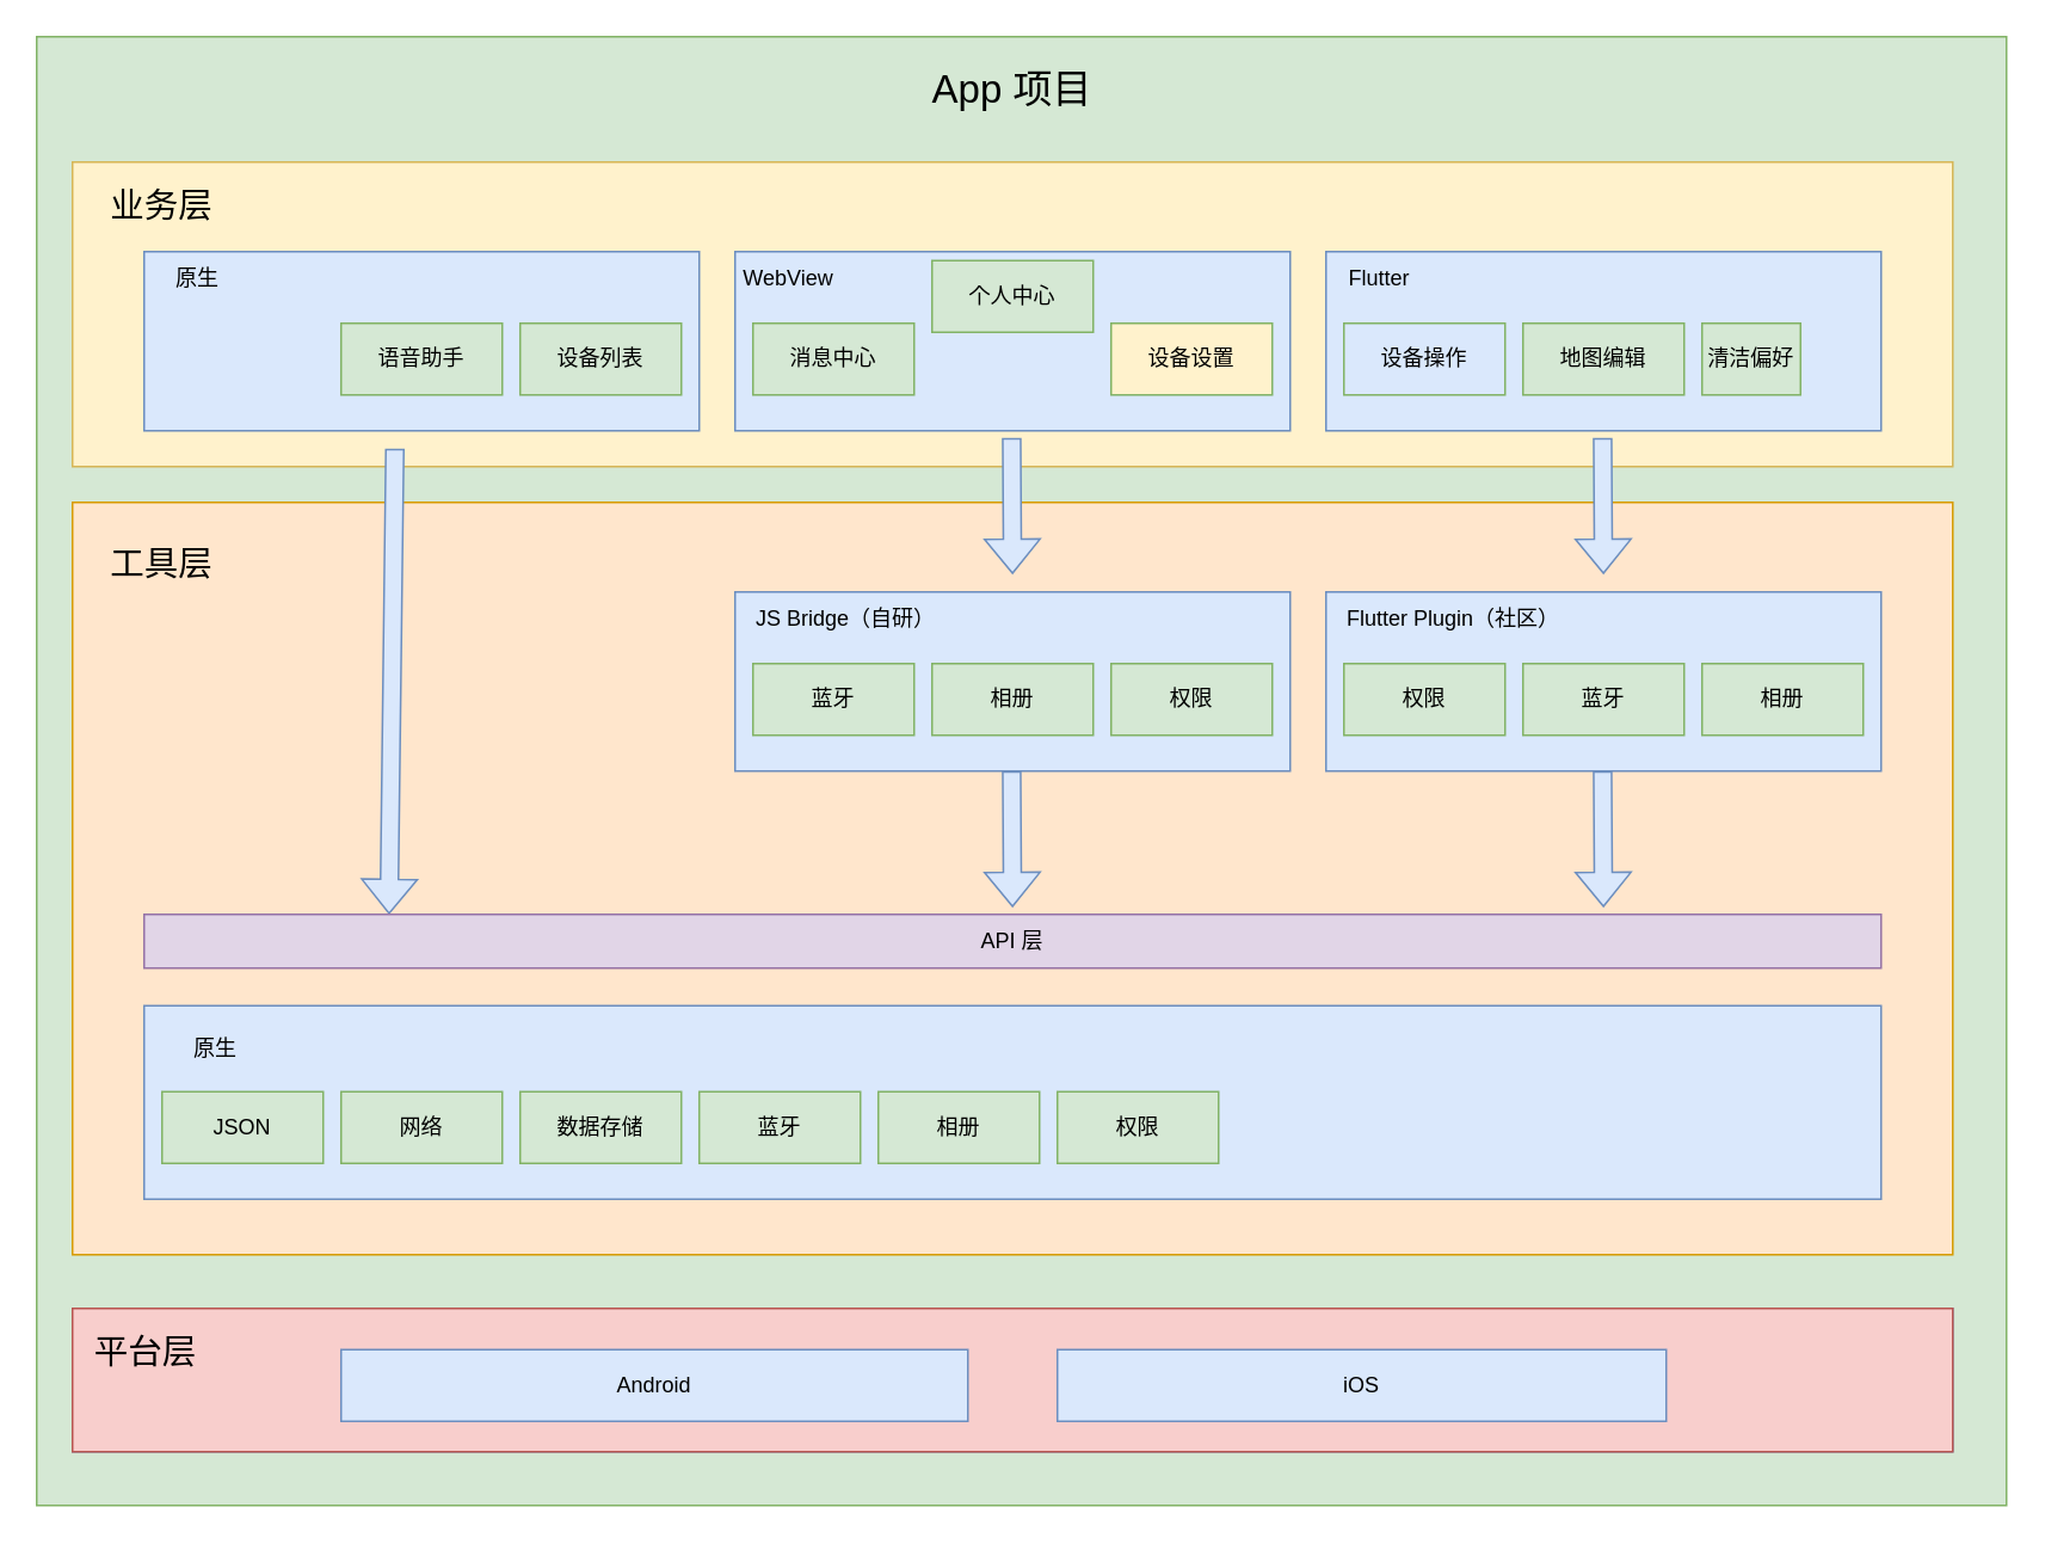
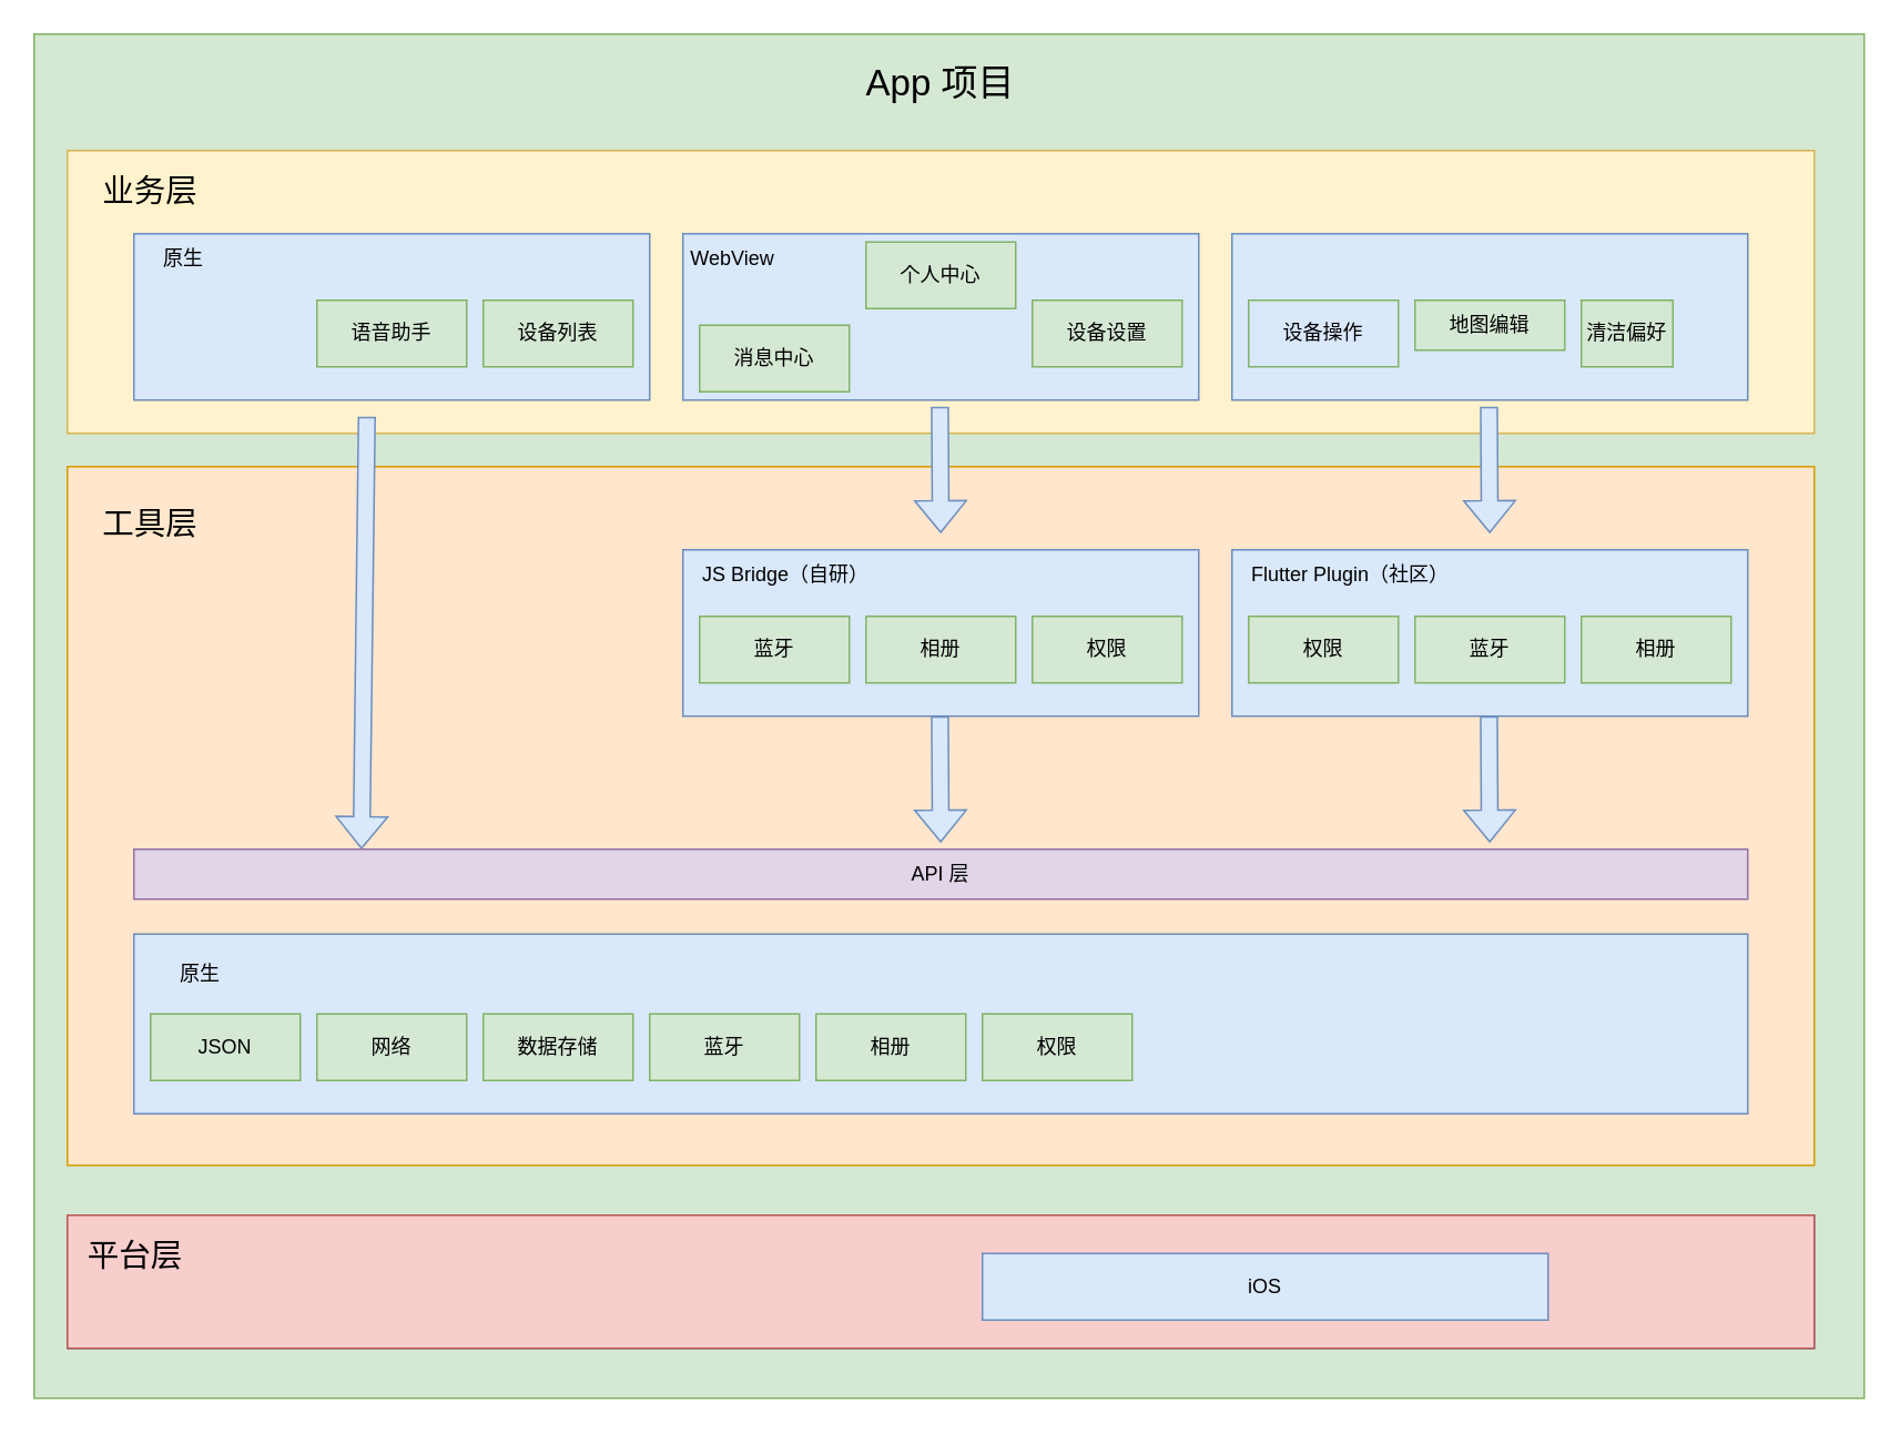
  <mxCell id="0" />
  <mxCell id="1" parent="0" />
  <mxCell id="2" value="" style="rounded=0;whiteSpace=wrap;html=1;fillColor=#d5e8d4;strokeColor=#82b366;" vertex="1" parent="1"><mxGeometry x="20" width="1100" height="820" as="geometry" y="20" /></mxCell>
  <mxCell id="3" value="" style="group" vertex="1" connectable="0" parent="1"><mxGeometry x="40" y="90" width="1050" height="610" as="geometry" /></mxCell>
  <mxCell id="4" value="" style="rounded=0;whiteSpace=wrap;html=1;fillColor=#fff2cc;strokeColor=#d6b656;" vertex="1" parent="3"><mxGeometry width="1050" height="170" as="geometry" /></mxCell>
  <mxCell id="5" value="" style="group" vertex="1" connectable="0" parent="3"><mxGeometry x="40" y="50" width="310" height="100" as="geometry" /></mxCell>
  <mxCell id="6" value="" style="rounded=0;whiteSpace=wrap;html=1;fillColor=#dae8fc;strokeColor=#6c8ebf;container=0;" vertex="1" parent="5"><mxGeometry width="310" height="100" as="geometry" /></mxCell>
  <mxCell id="7" value="原生" style="text;html=1;align=center;verticalAlign=middle;whiteSpace=wrap;rounded=0;" vertex="1" parent="5"><mxGeometry width="60" height="30" as="geometry" /></mxCell>
  <mxCell id="8" value="语音助手" style="rounded=0;whiteSpace=wrap;html=1;fillColor=#d5e8d4;strokeColor=#82b366;" vertex="1" parent="5"><mxGeometry x="110" y="40" width="90" height="40" as="geometry" /></mxCell>
  <mxCell id="9" value="设备列表" style="rounded=0;whiteSpace=wrap;html=1;fillColor=#d5e8d4;strokeColor=#82b366;" vertex="1" parent="5"><mxGeometry x="210" y="40" width="90" height="40" as="geometry" /></mxCell>
  <mxCell id="10" value="" style="group" vertex="1" connectable="0" parent="3"><mxGeometry x="370" y="50" width="310" height="100" as="geometry" /></mxCell>
  <mxCell id="11" value="" style="rounded=0;whiteSpace=wrap;html=1;fillColor=#dae8fc;strokeColor=#6c8ebf;container=0;" vertex="1" parent="10"><mxGeometry width="310" height="100" as="geometry" /></mxCell>
  <mxCell id="12" value="WebView" style="text;html=1;align=center;verticalAlign=middle;whiteSpace=wrap;rounded=0;" vertex="1" parent="10"><mxGeometry width="60" height="30" as="geometry" /></mxCell>
- <mxCell id="13" value="消息中心" style="rounded=0;whiteSpace=wrap;html=1;fillColor=#d5e8d4;strokeColor=#82b366;" vertex="1" parent="10"><mxGeometry x="10" y="40" width="90" height="40" as="geometry" /></mxCell>
+ <mxCell id="13" value="消息中心" style="rounded=0;whiteSpace=wrap;html=1;fillColor=#d5e8d4;strokeColor=#82b366;" vertex="1" parent="10"><mxGeometry x="10" y="55" width="90" height="40" as="geometry" /></mxCell>
  <mxCell id="14" value="个人中心" style="rounded=0;whiteSpace=wrap;html=1;fillColor=#d5e8d4;strokeColor=#82b366;" vertex="1" parent="10"><mxGeometry x="110" y="5" width="90" height="40" as="geometry" /></mxCell>
- <mxCell id="15" value="设备设置" style="rounded=0;whiteSpace=wrap;html=1;fillColor=#fff2cc;strokeColor=#82b366;" vertex="1" parent="10"><mxGeometry x="210" y="40" width="90" height="40" as="geometry" /></mxCell>
+ <mxCell id="15" value="设备设置" style="rounded=0;whiteSpace=wrap;html=1;fillColor=#d5e8d4;strokeColor=#82b366;" vertex="1" parent="10"><mxGeometry x="210" y="40" width="90" height="40" as="geometry" /></mxCell>
  <mxCell id="16" value="" style="group" vertex="1" connectable="0" parent="3"><mxGeometry x="700" y="50" width="310" height="100" as="geometry" /></mxCell>
  <mxCell id="17" value="" style="rounded=0;whiteSpace=wrap;html=1;fillColor=#dae8fc;strokeColor=#6c8ebf;container=0;" vertex="1" parent="16"><mxGeometry width="310" height="100" as="geometry" /></mxCell>
- <mxCell id="18" value="Flutter" style="text;html=1;align=center;verticalAlign=middle;whiteSpace=wrap;rounded=0;" vertex="1" parent="16"><mxGeometry width="60" height="30" as="geometry" /></mxCell>
  <mxCell id="19" value="设备操作" style="rounded=0;whiteSpace=wrap;html=1;fillColor=#dae8fc;strokeColor=#82b366;" vertex="1" parent="16"><mxGeometry x="10" y="40" width="90" height="40" as="geometry" /></mxCell>
- <mxCell id="20" value="地图编辑" style="rounded=0;whiteSpace=wrap;html=1;fillColor=#d5e8d4;strokeColor=#82b366;" vertex="1" parent="16"><mxGeometry x="110" y="40" width="90" height="40" as="geometry" /></mxCell>
+ <mxCell id="20" value="地图编辑" style="rounded=0;whiteSpace=wrap;html=1;fillColor=#d5e8d4;strokeColor=#82b366;" vertex="1" parent="16"><mxGeometry x="110" y="40" width="90" height="30" as="geometry" /></mxCell>
  <mxCell id="21" value="清洁偏好" style="rounded=0;whiteSpace=wrap;html=1;fillColor=#d5e8d4;strokeColor=#82b366;" vertex="1" parent="16"><mxGeometry x="210" y="40" width="55" height="40" as="geometry" /></mxCell>
  <mxCell id="22" value="业务层" style="text;html=1;align=center;verticalAlign=middle;whiteSpace=wrap;rounded=0;fontSize=19;" vertex="1" parent="3"><mxGeometry x="20" y="10" width="60" height="30" as="geometry" /></mxCell>
  <mxCell id="23" value="" style="rounded=0;whiteSpace=wrap;html=1;fillColor=#ffe6cc;strokeColor=#d79b00;" vertex="1" parent="3"><mxGeometry y="190" width="1050" height="420" as="geometry" /></mxCell>
  <mxCell id="24" value="" style="rounded=0;whiteSpace=wrap;html=1;fillColor=#dae8fc;strokeColor=#6c8ebf;" vertex="1" parent="3"><mxGeometry x="700" y="240" width="310" height="100" as="geometry" /></mxCell>
  <mxCell id="25" value="相册" style="rounded=0;whiteSpace=wrap;html=1;fillColor=#d5e8d4;strokeColor=#82b366;" vertex="1" parent="3"><mxGeometry x="910" y="280" width="90" height="40" as="geometry" /></mxCell>
  <mxCell id="26" value="蓝牙" style="rounded=0;whiteSpace=wrap;html=1;fillColor=#d5e8d4;strokeColor=#82b366;" vertex="1" parent="3"><mxGeometry x="810" y="280" width="90" height="40" as="geometry" /></mxCell>
  <mxCell id="27" value="权限" style="rounded=0;whiteSpace=wrap;html=1;fillColor=#d5e8d4;strokeColor=#82b366;" vertex="1" parent="3"><mxGeometry x="710" y="280" width="90" height="40" as="geometry" /></mxCell>
  <mxCell id="28" value="Flutter Plugin（社区）" style="text;html=1;align=left;verticalAlign=middle;whiteSpace=wrap;rounded=0;" vertex="1" parent="3"><mxGeometry x="710" y="240" width="280" height="30" as="geometry" /></mxCell>
  <mxCell id="29" value="" style="shape=flexArrow;endArrow=classic;html=1;rounded=0;entryX=0.16;entryY=0.001;entryDx=0;entryDy=0;entryPerimeter=0;fillColor=#dae8fc;strokeColor=#6c8ebf;" edge="1" parent="3"><mxGeometry width="50" height="50" relative="1" as="geometry"><mxPoint x="524.47" y="154" as="sourcePoint" /><mxPoint x="524.94" y="230.0" as="targetPoint" /></mxGeometry></mxCell>
  <mxCell id="30" value="" style="shape=flexArrow;endArrow=classic;html=1;rounded=0;entryX=0.16;entryY=0.001;entryDx=0;entryDy=0;entryPerimeter=0;fillColor=#dae8fc;strokeColor=#6c8ebf;" edge="1" parent="3"><mxGeometry width="50" height="50" relative="1" as="geometry"><mxPoint x="854.47" y="154" as="sourcePoint" /><mxPoint x="854.94" y="230.0" as="targetPoint" /></mxGeometry></mxCell>
  <mxCell id="31" value="" style="rounded=0;whiteSpace=wrap;html=1;fillColor=#dae8fc;strokeColor=#6c8ebf;" vertex="1" parent="3"><mxGeometry x="370" y="240" width="310" height="100" as="geometry" /></mxCell>
  <mxCell id="32" value="JS Bridge（自研）" style="text;html=1;align=left;verticalAlign=middle;whiteSpace=wrap;rounded=0;" vertex="1" parent="3"><mxGeometry x="380" y="240" width="280" height="30" as="geometry" /></mxCell>
  <mxCell id="33" value="蓝牙" style="rounded=0;whiteSpace=wrap;html=1;fillColor=#d5e8d4;strokeColor=#82b366;" vertex="1" parent="3"><mxGeometry x="380" y="280" width="90" height="40" as="geometry" /></mxCell>
  <mxCell id="34" value="相册" style="rounded=0;whiteSpace=wrap;html=1;fillColor=#d5e8d4;strokeColor=#82b366;" vertex="1" parent="3"><mxGeometry x="480" y="280" width="90" height="40" as="geometry" /></mxCell>
  <mxCell id="35" value="权限" style="rounded=0;whiteSpace=wrap;html=1;fillColor=#d5e8d4;strokeColor=#82b366;" vertex="1" parent="3"><mxGeometry x="580" y="280" width="90" height="40" as="geometry" /></mxCell>
  <mxCell id="36" value="" style="shape=flexArrow;endArrow=classic;html=1;rounded=0;entryX=0.16;entryY=0.001;entryDx=0;entryDy=0;entryPerimeter=0;fillColor=#dae8fc;strokeColor=#6c8ebf;" edge="1" parent="3"><mxGeometry width="50" height="50" relative="1" as="geometry"><mxPoint x="854.47" y="340" as="sourcePoint" /><mxPoint x="854.94" y="416.0" as="targetPoint" /></mxGeometry></mxCell>
  <mxCell id="37" value="" style="shape=flexArrow;endArrow=classic;html=1;rounded=0;entryX=0.16;entryY=0.001;entryDx=0;entryDy=0;entryPerimeter=0;fillColor=#dae8fc;strokeColor=#6c8ebf;" edge="1" parent="3"><mxGeometry width="50" height="50" relative="1" as="geometry"><mxPoint x="524.47" y="340" as="sourcePoint" /><mxPoint x="524.94" y="416.0" as="targetPoint" /></mxGeometry></mxCell>
  <mxCell id="38" value="" style="shape=flexArrow;endArrow=classic;html=1;rounded=0;entryX=0.141;entryY=-0.002;entryDx=0;entryDy=0;entryPerimeter=0;fillColor=#dae8fc;strokeColor=#6c8ebf;" edge="1" parent="3" target="53"><mxGeometry width="50" height="50" relative="1" as="geometry"><mxPoint x="180" y="160" as="sourcePoint" /><mxPoint x="180.47" y="236.0" as="targetPoint" /></mxGeometry></mxCell>
  <mxCell id="39" value="工具层" style="text;html=1;align=center;verticalAlign=middle;whiteSpace=wrap;rounded=0;fontSize=19;" vertex="1" parent="3"><mxGeometry x="20" y="210" width="60" height="30" as="geometry" /></mxCell>
  <mxCell id="40" value="" style="group;fillColor=#dae8fc;strokeColor=#6c8ebf;" vertex="1" connectable="0" parent="1"><mxGeometry x="40" y="730" width="1050" height="80" as="geometry" /></mxCell>
  <mxCell id="41" value="" style="rounded=0;whiteSpace=wrap;html=1;fillColor=#f8cecc;strokeColor=#b85450;fontSize=18;" vertex="1" parent="40"><mxGeometry width="1050" height="80" as="geometry" /></mxCell>
  <mxCell id="42" value="平台层" style="text;html=1;align=center;verticalAlign=middle;whiteSpace=wrap;rounded=0;fontSize=19;" vertex="1" parent="40"><mxGeometry x="11" y="10" width="60" height="30" as="geometry" /></mxCell>
- <mxCell id="43" value="Android" style="rounded=0;whiteSpace=wrap;html=1;fillColor=#dae8fc;strokeColor=#6c8ebf;" vertex="1" parent="40"><mxGeometry x="150" y="23" width="350" height="40" as="geometry" /></mxCell>
  <mxCell id="44" value="iOS" style="rounded=0;whiteSpace=wrap;html=1;fillColor=#dae8fc;strokeColor=#6c8ebf;" vertex="1" parent="40"><mxGeometry x="550" y="23" width="340" height="40" as="geometry" /></mxCell>
  <mxCell id="45" value="" style="rounded=0;whiteSpace=wrap;html=1;fillColor=#dae8fc;strokeColor=#6c8ebf;" vertex="1" parent="1"><mxGeometry x="80" y="561" width="970" height="108" as="geometry" /></mxCell>
  <mxCell id="46" value="原生" style="text;html=1;align=center;verticalAlign=middle;whiteSpace=wrap;rounded=0;" vertex="1" parent="1"><mxGeometry x="90" y="570" width="60" height="30" as="geometry" /></mxCell>
  <mxCell id="47" value="JSON" style="rounded=0;whiteSpace=wrap;html=1;fillColor=#d5e8d4;strokeColor=#82b366;" vertex="1" parent="1"><mxGeometry x="90" y="609" width="90" height="40" as="geometry" /></mxCell>
  <mxCell id="48" value="网络" style="rounded=0;whiteSpace=wrap;html=1;fillColor=#d5e8d4;strokeColor=#82b366;" vertex="1" parent="1"><mxGeometry x="190" y="609" width="90" height="40" as="geometry" /></mxCell>
  <mxCell id="49" value="数据存储" style="rounded=0;whiteSpace=wrap;html=1;fillColor=#d5e8d4;strokeColor=#82b366;" vertex="1" parent="1"><mxGeometry x="290" y="609" width="90" height="40" as="geometry" /></mxCell>
  <mxCell id="50" value="蓝牙" style="rounded=0;whiteSpace=wrap;html=1;fillColor=#d5e8d4;strokeColor=#82b366;" vertex="1" parent="1"><mxGeometry x="390" y="609" width="90" height="40" as="geometry" /></mxCell>
  <mxCell id="51" value="相册" style="rounded=0;whiteSpace=wrap;html=1;fillColor=#d5e8d4;strokeColor=#82b366;" vertex="1" parent="1"><mxGeometry x="490" y="609" width="90" height="40" as="geometry" /></mxCell>
  <mxCell id="52" value="权限" style="rounded=0;whiteSpace=wrap;html=1;fillColor=#d5e8d4;strokeColor=#82b366;" vertex="1" parent="1"><mxGeometry x="590" y="609" width="90" height="40" as="geometry" /></mxCell>
  <mxCell id="53" value="API 层" style="rounded=0;whiteSpace=wrap;html=1;fillColor=#e1d5e7;strokeColor=#9673a6;" vertex="1" parent="1"><mxGeometry x="80" y="510" width="970" height="30" as="geometry" /></mxCell>
  <mxCell id="54" value="App 项目" style="text;html=1;align=center;verticalAlign=middle;whiteSpace=wrap;rounded=0;fontSize=22;" vertex="1" parent="1"><mxGeometry x="505" y="30" width="120" height="40" as="geometry" /></mxCell>
